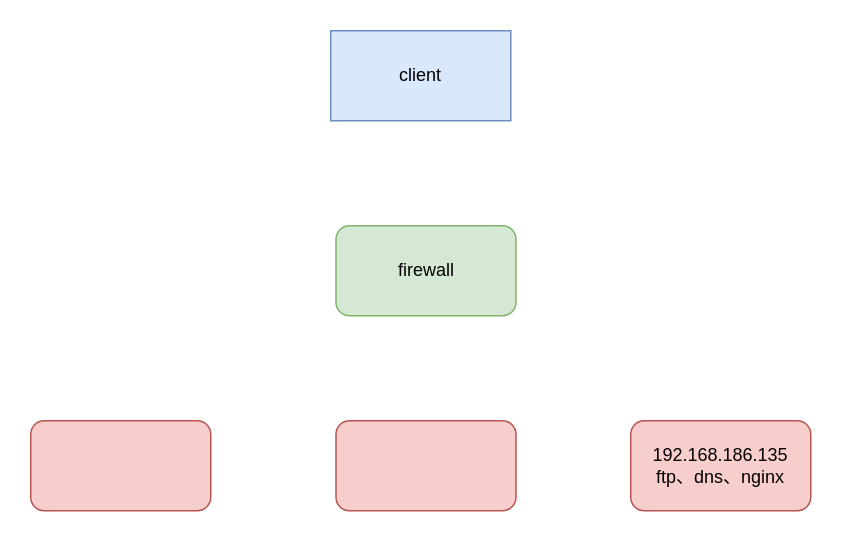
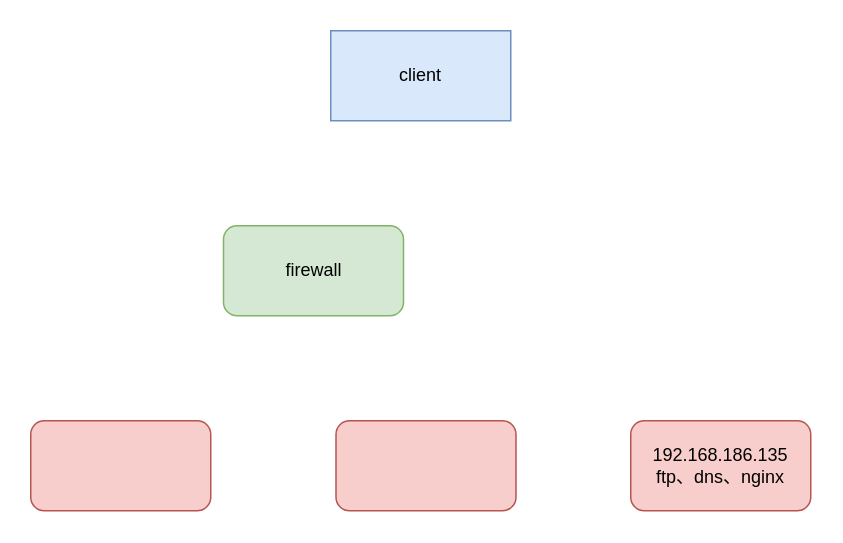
  <mxCell id="0" />
  <mxCell id="1" parent="0" />
  <mxCell id="2" value="client" style="whiteSpace=wrap;html=1;fillColor=#dae8fc;strokeColor=#6c8ebf;rounded=0;" vertex="1" parent="1"><mxGeometry x="220" y="20" width="120" height="60" as="geometry" /></mxCell>
  <mxCell id="3" value="" style="rounded=1;whiteSpace=wrap;html=1;fillColor=#f8cecc;strokeColor=#b85450;" vertex="1" parent="1"><mxGeometry x="20" y="280" width="120" height="60" as="geometry" /></mxCell>
  <mxCell id="4" value="" style="rounded=1;whiteSpace=wrap;html=1;fillColor=#f8cecc;strokeColor=#b85450;" vertex="1" parent="1"><mxGeometry x="223.5" y="280" width="120" height="60" as="geometry" /></mxCell>
  <mxCell id="5" value="192.168.186.135&lt;br&gt;ftp、dns、nginx" style="rounded=1;whiteSpace=wrap;html=1;fillColor=#f8cecc;strokeColor=#b85450;" vertex="1" parent="1"><mxGeometry x="420" y="280" width="120" height="60" as="geometry" /></mxCell>
- <mxCell id="6" value="firewall" style="rounded=1;whiteSpace=wrap;html=1;fillColor=#d5e8d4;strokeColor=#82b366;" vertex="1" parent="1"><mxGeometry x="223.5" y="150" width="120" height="60" as="geometry" /></mxCell>
+ <mxCell id="6" value="firewall" style="rounded=1;whiteSpace=wrap;html=1;fillColor=#d5e8d4;strokeColor=#82b366;" vertex="1" parent="1"><mxGeometry x="148.5" y="150" width="120" height="60" as="geometry" /></mxCell>
